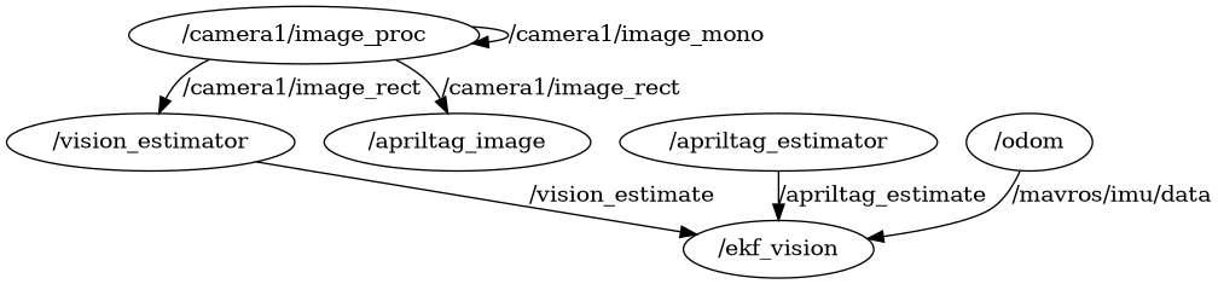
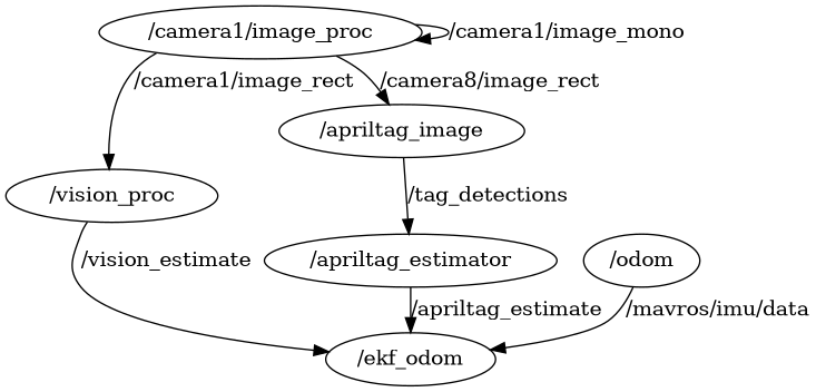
  digraph {
    compound=True
    rank=same
    rankdir=TB
    ranksep=0.2
    node [shape=ellipse]
    edge [penwidth=1]
    n1 [height=0.5 label="/camera1/image_proc" width=2.4373]
-   n2 [height=0.5 label="/vision_estimator" width=2.004]
+   n2 [height=0.5 label="/vision_proc" width=2.004]
    n3 [height=0.5 label="/apriltag_image" width=2.022]
-   n4 [height=0.5 label="/ekf_vision" width=1.3721]
+   n4 [height=0.5 label="/ekf_odom" width=1.3721]
    n5 [height=0.5 label="/apriltag_estimator" width=2.1484]
    n6 [height=0.5 label="/odom" width=1.1013]
    n1 -> n1 [label="/camera1/image_mono"]
    n1 -> n2 [label="/camera1/image_rect"]
-   n1 -> n3 [label="/camera1/image_rect"]
+   n1 -> n3 [label="/camera8/image_rect"]
    n2 -> n4 [label="/vision_estimate"]
+   n3 -> n5 [label="/tag_detections"]
    n5 -> n4 [label="/apriltag_estimate"]
    n6 -> n4 [label="/mavros/imu/data"]
  }
